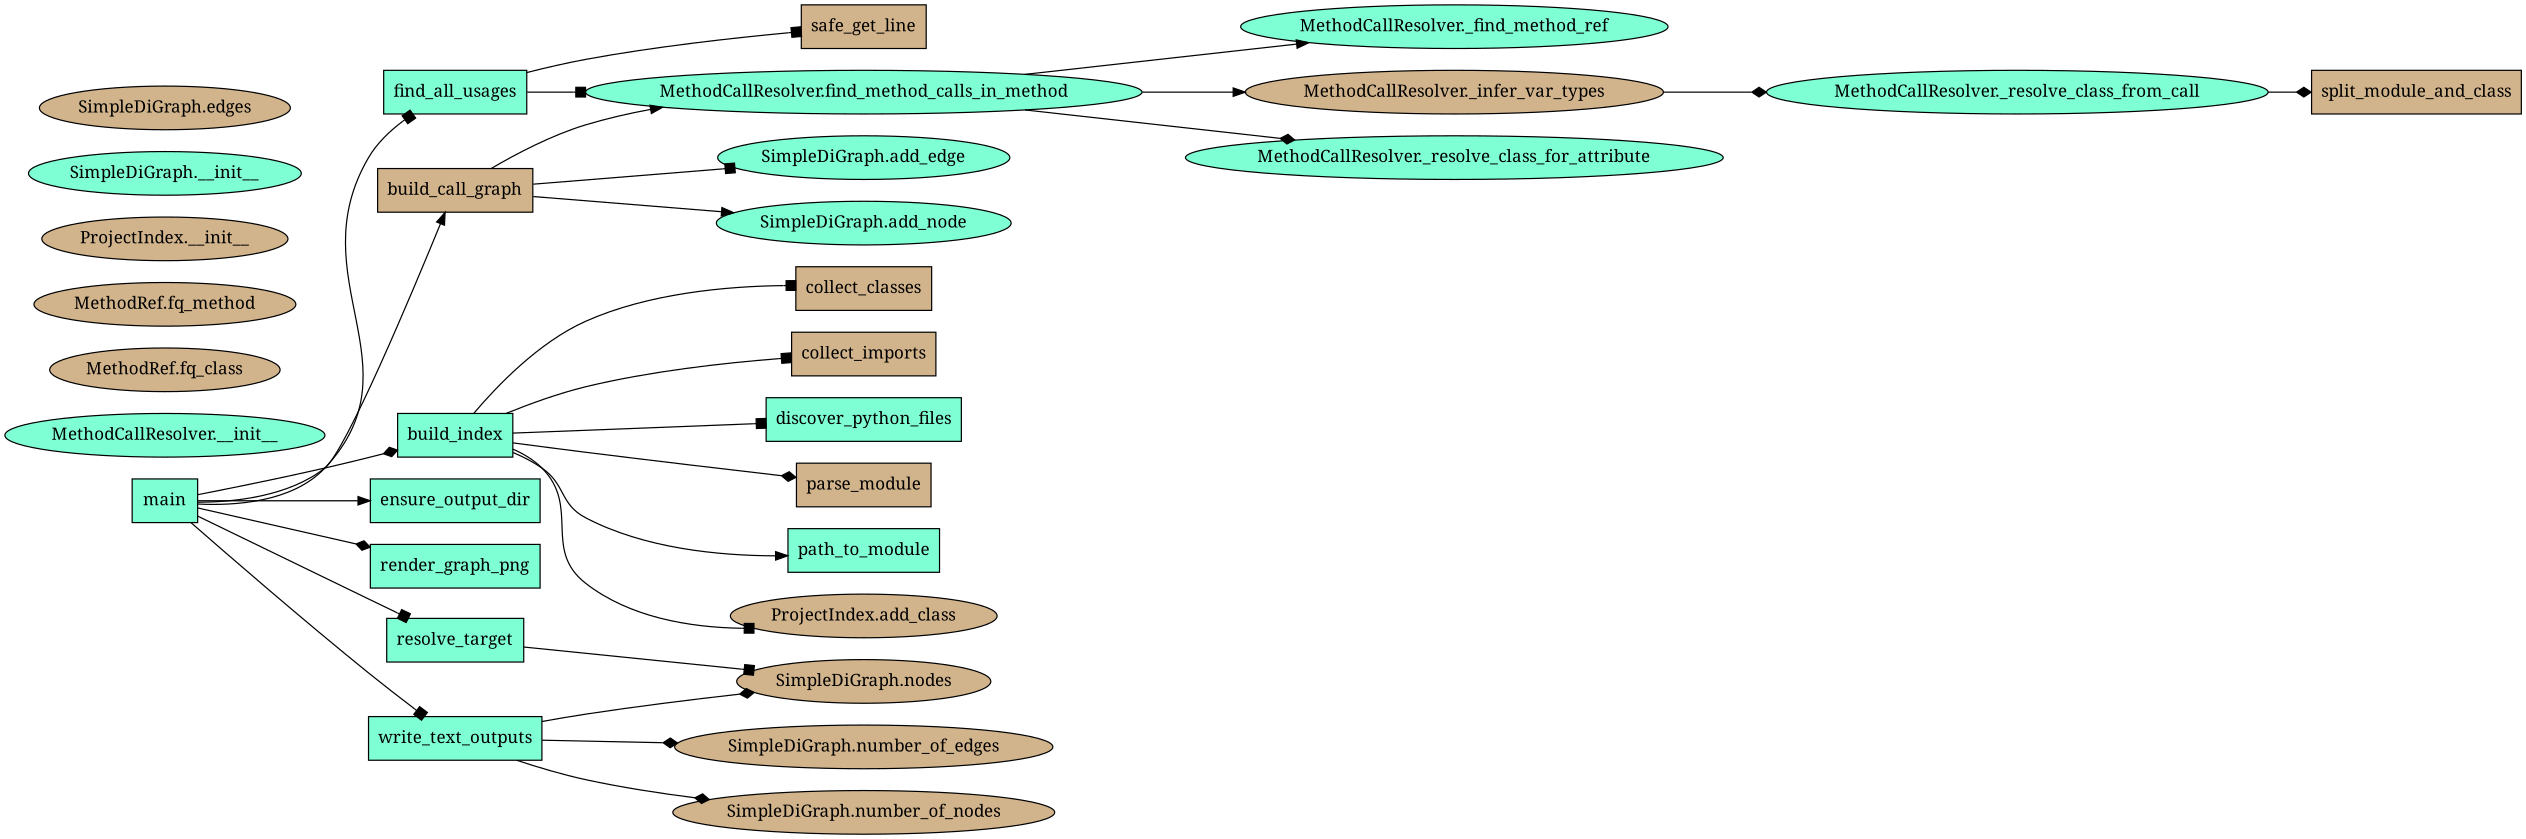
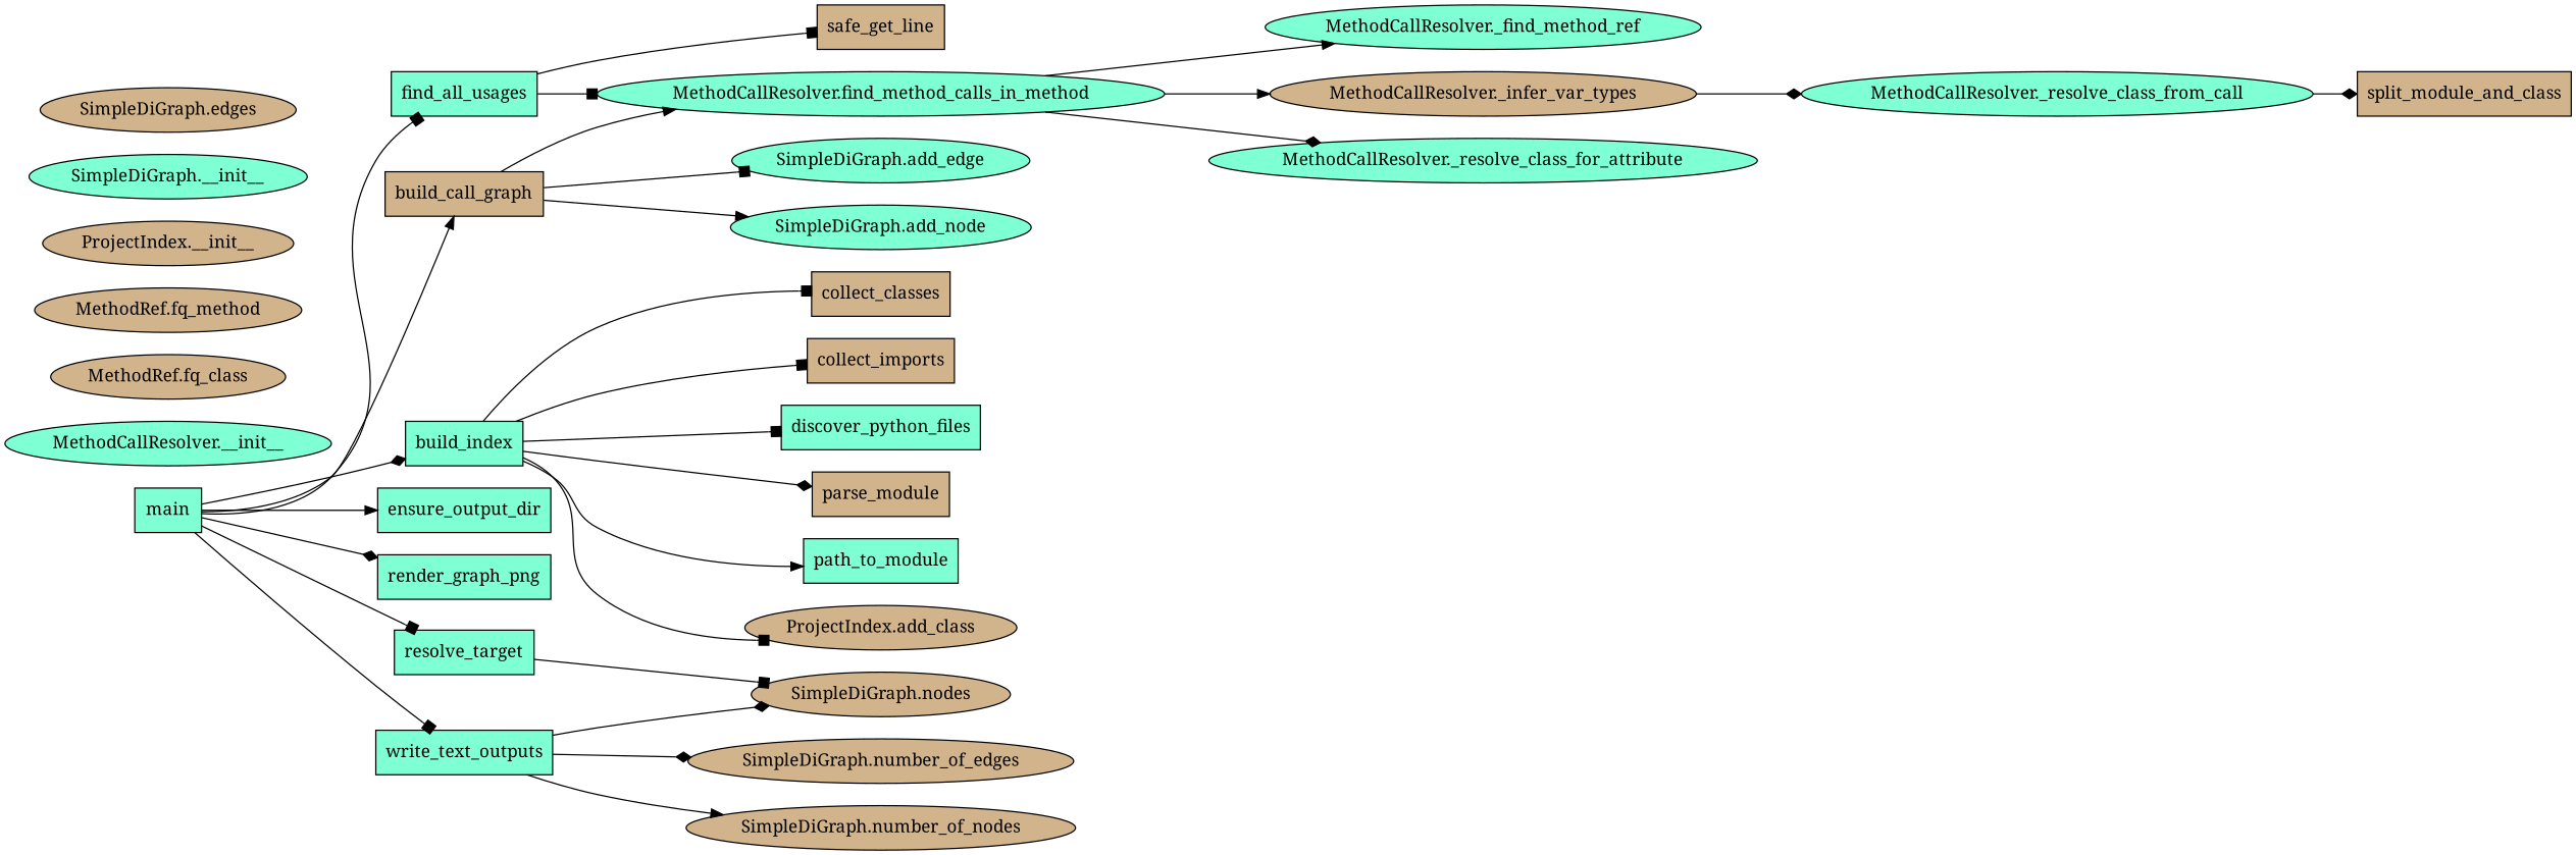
  digraph {
    fontname="Noto Serif"
    rankdir=LR
    node [fillcolor=aquamarine fontname="Noto Serif" shape=ellipse style=filled]
    edge [arrowhead=box fontname="Noto Serif"]
    n1 [fillcolor=tan label=build_call_graph shape=box]
    n2 [label="MethodCallResolver.find_method_calls_in_method"]
    n3 [label="SimpleDiGraph.add_edge"]
    n4 [label="SimpleDiGraph.add_node"]
    n5 [label="MethodCallResolver._find_method_ref"]
    n6 [fillcolor=tan label="MethodCallResolver._infer_var_types"]
    n7 [label="MethodCallResolver._resolve_class_for_attribute"]
    n8 [label=build_index shape=box]
    n9 [fillcolor=tan label=collect_classes shape=box]
    n10 [fillcolor=tan label=collect_imports shape=box]
    n11 [label=discover_python_files shape=box]
    n12 [fillcolor=tan label=parse_module shape=box]
    n13 [label=path_to_module shape=box]
    n14 [fillcolor=tan label="ProjectIndex.add_class"]
    n15 [label=ensure_output_dir shape=box]
    n16 [label=find_all_usages shape=box]
    n17 [fillcolor=tan label=safe_get_line shape=box]
    n18 [label=main shape=box]
    n19 [label=render_graph_png shape=box]
    n20 [label=resolve_target shape=box]
    n21 [label=write_text_outputs shape=box]
    n22 [fillcolor=tan label="SimpleDiGraph.nodes"]
    n23 [fillcolor=tan label="SimpleDiGraph.number_of_edges"]
    n24 [fillcolor=tan label="SimpleDiGraph.number_of_nodes"]
    n25 [fillcolor=tan label=split_module_and_class shape=box]
    n26 [label="MethodCallResolver.__init__"]
    n27 [label="MethodCallResolver._resolve_class_from_call"]
    n28 [fillcolor=tan label="MethodRef.fq_class"]
    n29 [fillcolor=tan label="MethodRef.fq_method"]
    n30 [fillcolor=tan label="ProjectIndex.__init__"]
    n31 [label="SimpleDiGraph.__init__"]
    n32 [fillcolor=tan label="SimpleDiGraph.edges"]
    n1 -> n2 [arrowhead=normal]
    n1 -> n3
    n1 -> n4 [arrowhead=normal]
    n2 -> n5 [arrowhead=normal]
    n2 -> n6 [arrowhead=normal]
    n2 -> n7 [arrowhead=diamond]
    n6 -> n27 [arrowhead=diamond]
    n8 -> n9
    n8 -> n10
    n8 -> n11
    n8 -> n12 [arrowhead=diamond]
    n8 -> n13 [arrowhead=normal]
    n8 -> n14
    n16 -> n2
    n16 -> n17
    n18 -> n1 [arrowhead=normal]
    n18 -> n8 [arrowhead=diamond]
    n18 -> n15 [arrowhead=normal]
    n18 -> n16
    n18 -> n19 [arrowhead=diamond]
    n18 -> n20
    n18 -> n21
    n20 -> n22
    n21 -> n22 [arrowhead=diamond]
    n21 -> n23 [arrowhead=diamond]
-   n21 -> n24 [arrowhead=diamond]
+   n21 -> n24 [arrowhead=normal]
    n27 -> n25 [arrowhead=diamond]
  }
